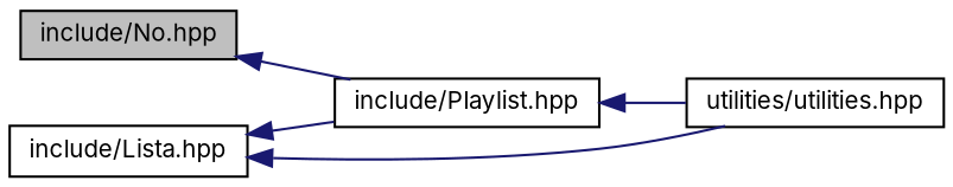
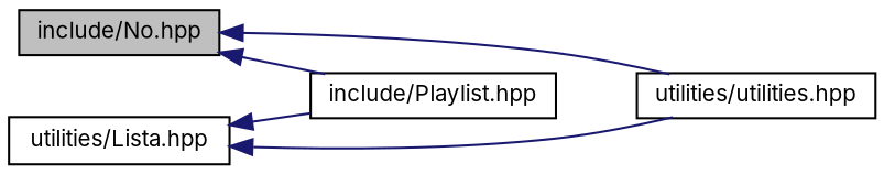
  digraph {
    fontname=Inter
    rankdir=LR
    node [color=black fillcolor=white fontname=Inter fontsize=10 shape=record style=filled]
    edge [color=midnightblue dir=back fontname=Inter fontsize=10 labelfontname=Helvetica labelfontsize=10 style=solid]
    n1 [fillcolor=grey75 fontcolor=black height=0.2 label="include/No.hpp" width=0.4]
    n2 [height=0.2 label="include/Playlist.hpp" width=0.4]
-   n3 [height=0.2 label="include/Lista.hpp" width=0.4]
+   n3 [height=0.2 label="utilities/Lista.hpp" width=0.4]
    n4 [height=0.2 label="utilities/utilities.hpp" width=0.4]
    n1 -> n2
-   n2 -> n4
+   n1 -> n4
    n3 -> n2
    n3 -> n4
  }
